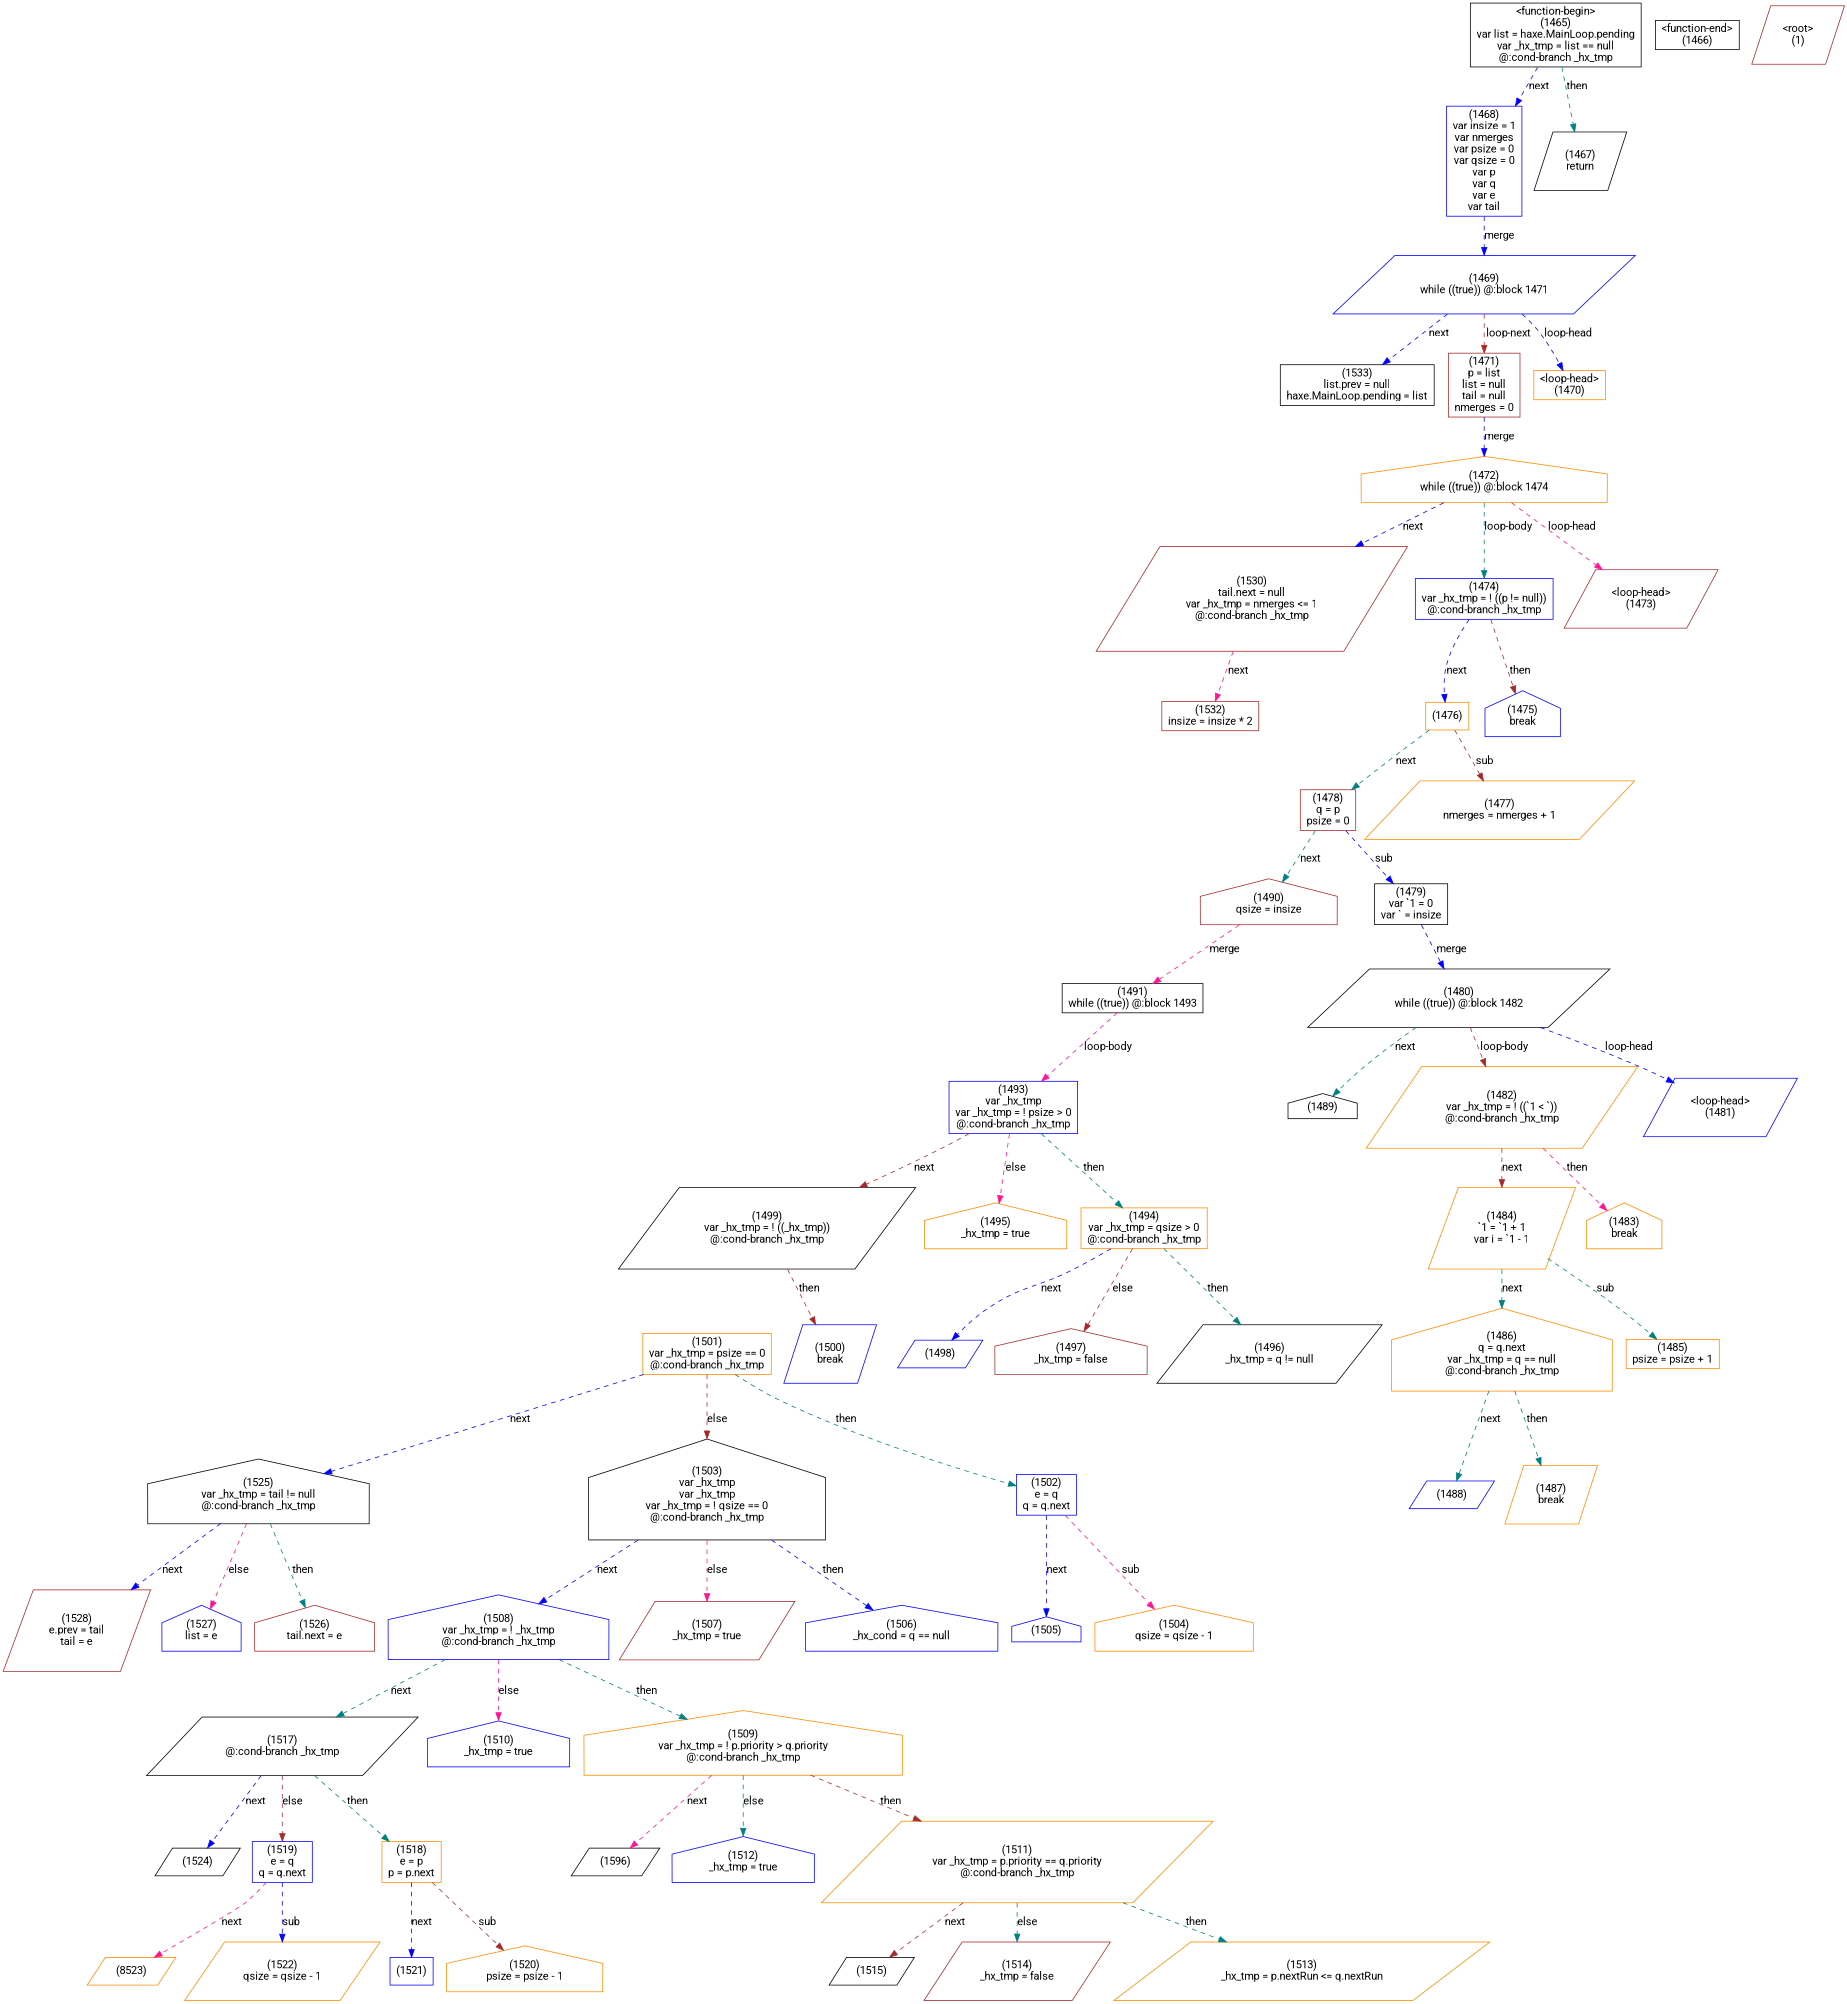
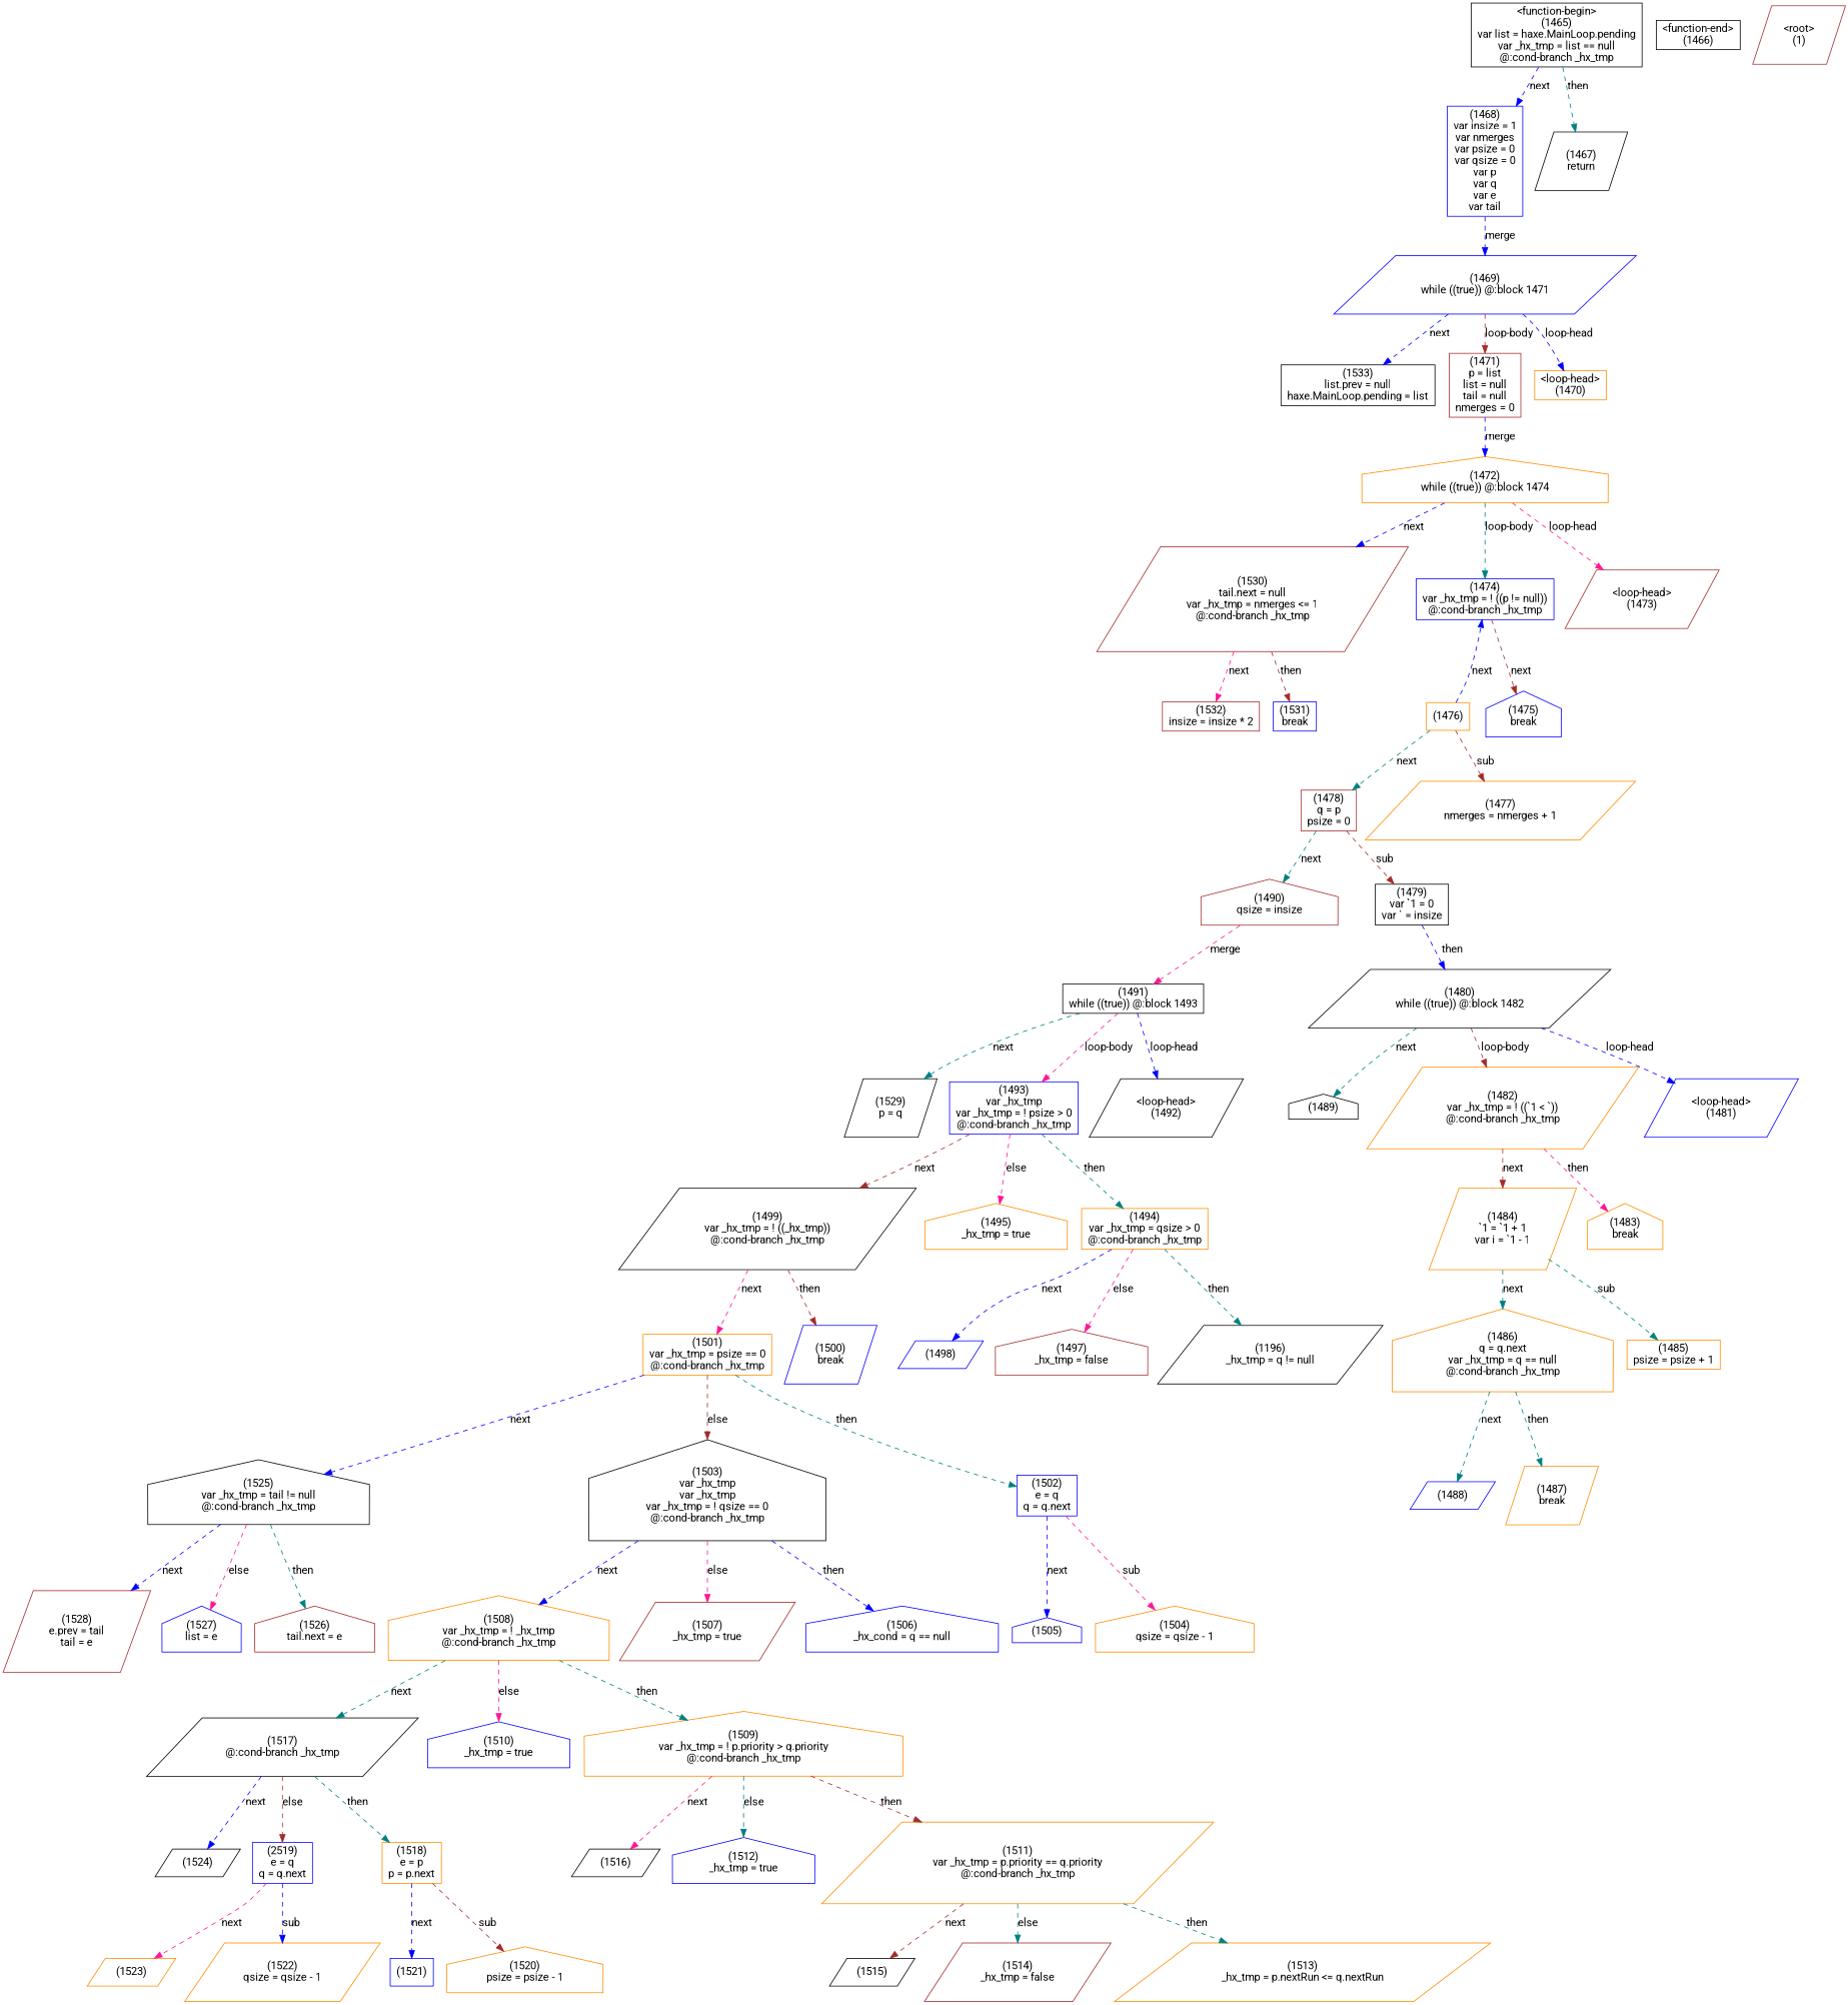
  digraph {
    fontname=Roboto
    node [color=darkorange fontname=Roboto shape=parallelogram]
    edge [color=teal fontname=Roboto style=dashed]
    n1 [color=black label="(1533)\nlist.prev = null\nhaxe.MainLoop.pending = list" shape=box]
    n2 [color=brown label="(1532)\ninsize = insize * 2" shape=box]
+   n3 [color=blue label="(1531)\nbreak" shape=box]
    n4 [color=brown label="(1530)\ntail.next = null\nvar _hx_tmp = nmerges <= 1\n@:cond-branch _hx_tmp"]
+   n5 [color=black label="(1529)\np = q"]
    n6 [color=brown label="(1528)\ne.prev = tail\ntail = e"]
    n7 [color=blue label="(1527)\nlist = e" shape=house]
    n8 [color=brown label="(1526)\ntail.next = e" shape=house]
    n9 [color=black label="(1525)\nvar _hx_tmp = tail != null\n@:cond-branch _hx_tmp" shape=house]
    n10 [color=black label="(1524)"]
-   n11 [label="(8523)"]
+   n11 [label="(1523)"]
    n12 [label="(1522)\nqsize = qsize - 1"]
    n13 [color=blue label="(1521)" shape=box]
    n14 [label="(1520)\npsize = psize - 1" shape=house]
-   n15 [color=blue label="(1519)\ne = q\nq = q.next" shape=box]
+   n15 [color=blue label="(2519)\ne = q\nq = q.next" shape=box]
    n16 [label="(1518)\ne = p\np = p.next" shape=box]
    n17 [color=black label="(1517)\n@:cond-branch _hx_tmp"]
-   n18 [color=black label="(1596)"]
+   n18 [color=black label="(1516)"]
    n19 [color=black label="(1515)"]
    n20 [color=brown label="(1514)\n_hx_tmp = false"]
    n21 [label="(1513)\n_hx_tmp = p.nextRun <= q.nextRun"]
    n22 [color=blue label="(1512)\n_hx_tmp = true" shape=house]
    n23 [label="(1511)\nvar _hx_tmp = p.priority == q.priority\n@:cond-branch _hx_tmp"]
    n24 [color=blue label="(1510)\n_hx_tmp = true" shape=house]
    n25 [label="(1509)\nvar _hx_tmp = ! p.priority > q.priority\n@:cond-branch _hx_tmp" shape=house]
-   n26 [color=blue label="(1508)\nvar _hx_tmp = ! _hx_tmp\n@:cond-branch _hx_tmp" shape=house]
+   n26 [label="(1508)\nvar _hx_tmp = ! _hx_tmp\n@:cond-branch _hx_tmp" shape=house]
    n27 [color=brown label="(1507)\n_hx_tmp = true"]
    n28 [color=blue label="(1506)\n_hx_cond = q == null" shape=house]
    n29 [color=blue label="(1505)" shape=house]
    n30 [label="(1504)\nqsize = qsize - 1" shape=house]
    n31 [color=black label="(1503)\nvar _hx_tmp\nvar _hx_tmp\nvar _hx_tmp = ! qsize == 0\n@:cond-branch _hx_tmp" shape=house]
    n32 [color=blue label="(1502)\ne = q\nq = q.next" shape=box]
    n33 [label="(1501)\nvar _hx_tmp = psize == 0\n@:cond-branch _hx_tmp" shape=box]
    n34 [color=blue label="(1500)\nbreak"]
    n35 [color=black label="(1499)\nvar _hx_tmp = ! ((_hx_tmp))\n@:cond-branch _hx_tmp"]
    n36 [color=blue label="(1498)"]
    n37 [color=brown label="(1497)\n_hx_tmp = false" shape=house]
-   n38 [color=black label="(1496)\n_hx_tmp = q != null"]
+   n38 [color=black label="(1196)\n_hx_tmp = q != null"]
    n39 [label="(1495)\n_hx_tmp = true" shape=house]
    n40 [label="(1494)\nvar _hx_tmp = qsize > 0\n@:cond-branch _hx_tmp" shape=box]
    n41 [color=blue label="(1493)\nvar _hx_tmp\nvar _hx_tmp = ! psize > 0\n@:cond-branch _hx_tmp" shape=box]
+   n42 [color=black label="<loop-head>\n(1492)"]
    n43 [color=black label="(1491)\nwhile ((true)) @:block 1493" shape=box]
    n44 [color=brown label="(1490)\nqsize = insize" shape=house]
    n45 [color=black label="(1489)" shape=house]
    n46 [color=blue label="(1488)"]
    n47 [label="(1487)\nbreak"]
    n48 [label="(1486)\nq = q.next\nvar _hx_tmp = q == null\n@:cond-branch _hx_tmp" shape=house]
    n49 [label="(1485)\npsize = psize + 1" shape=box]
    n50 [label="(1484)\n`1 = `1 + 1\nvar i = `1 - 1"]
    n51 [label="(1483)\nbreak" shape=house]
    n52 [label="(1482)\nvar _hx_tmp = ! ((`1 < `))\n@:cond-branch _hx_tmp"]
    n53 [color=blue label="<loop-head>\n(1481)"]
    n54 [color=black label="(1480)\nwhile ((true)) @:block 1482"]
    n55 [color=black label="(1479)\nvar `1 = 0\nvar ` = insize" shape=box]
    n56 [color=brown label="(1478)\nq = p\npsize = 0" shape=box]
    n57 [label="(1477)\nnmerges = nmerges + 1"]
    n58 [label="(1476)" shape=box]
    n59 [color=blue label="(1475)\nbreak" shape=house]
    n60 [color=blue label="(1474)\nvar _hx_tmp = ! ((p != null))\n@:cond-branch _hx_tmp" shape=box]
    n61 [color=brown label="<loop-head>\n(1473)"]
    n62 [label="(1472)\nwhile ((true)) @:block 1474" shape=house]
    n63 [color=brown label="(1471)\np = list\nlist = null\ntail = null\nnmerges = 0" shape=box]
    n64 [label="<loop-head>\n(1470)" shape=box]
    n65 [color=blue label="(1469)\nwhile ((true)) @:block 1471"]
    n66 [color=blue label="(1468)\nvar insize = 1\nvar nmerges\nvar psize = 0\nvar qsize = 0\nvar p\nvar q\nvar e\nvar tail" shape=box]
    n67 [color=black label="(1467)\nreturn"]
    n68 [color=black label="<function-end>\n(1466)" shape=box]
    n69 [color=black label="<function-begin>\n(1465)\nvar list = haxe.MainLoop.pending\nvar _hx_tmp = list == null\n@:cond-branch _hx_tmp" shape=box]
    n70 [color=brown label="<root>\n(1)"]
    n4 -> n2 [color=deeppink label=next]
+   n4 -> n3 [color=brown label=then]
    n9 -> n6 [color=blue label=next]
    n9 -> n7 [color=deeppink label=else]
    n9 -> n8 [label=then]
    n15 -> n11 [color=deeppink label=next]
    n15 -> n12 [color=blue label=sub]
    n16 -> n13 [color=blue label=next]
    n16 -> n14 [color=brown label=sub]
    n17 -> n10 [color=blue label=next]
    n17 -> n15 [color=brown label=else]
    n17 -> n16 [label=then]
    n23 -> n19 [color=brown label=next]
    n23 -> n20 [label=else]
    n23 -> n21 [label=then]
    n25 -> n18 [color=deeppink label=next]
    n25 -> n22 [label=else]
    n25 -> n23 [color=brown label=then]
    n26 -> n17 [label=next]
    n26 -> n24 [color=deeppink label=else]
    n26 -> n25 [label=then]
    n31 -> n26 [color=blue label=next]
    n31 -> n27 [color=deeppink label=else]
    n31 -> n28 [color=blue label=then]
    n32 -> n29 [color=blue label=next]
    n32 -> n30 [color=deeppink label=sub]
    n33 -> n9 [color=blue label=next]
    n33 -> n31 [color=brown label=else]
    n33 -> n32 [label=then]
+   n35 -> n33 [color=deeppink label=next]
    n35 -> n34 [color=brown label=then]
    n40 -> n36 [color=blue label=next]
-   n40 -> n37 [color=brown label=else]
+   n40 -> n37 [color=deeppink label=else]
    n40 -> n38 [label=then]
    n41 -> n35 [color=brown label=next]
    n41 -> n39 [color=deeppink label=else]
    n41 -> n40 [label=then]
+   n43 -> n5 [label=next]
    n43 -> n41 [color=deeppink label="loop-body"]
+   n43 -> n42 [color=blue label="loop-head"]
    n44 -> n43 [color=deeppink label=merge]
    n48 -> n46 [label=next]
    n48 -> n47 [label=then]
    n50 -> n48 [label=next]
    n50 -> n49 [label=sub]
    n52 -> n50 [color=brown label=next]
    n52 -> n51 [color=deeppink label=then]
    n54 -> n45 [label=next]
    n54 -> n52 [color=brown label="loop-body"]
    n54 -> n53 [color=blue label="loop-head"]
-   n55 -> n54 [color=blue label=merge]
+   n55 -> n54 [color=blue label=then]
    n56 -> n44 [label=next]
-   n56 -> n55 [color=blue label=sub]
+   n56 -> n55 [color=brown label=sub]
    n58 -> n56 [label=next]
    n58 -> n57 [color=brown label=sub]
-   n60 -> n58 [color=blue label=next]
-   n60 -> n59 [color=brown label=then]
+   n58 -> n60 [color=blue label=next]
+   n60 -> n59 [color=brown label=next]
    n62 -> n4 [color=blue label=next]
    n62 -> n60 [label="loop-body"]
    n62 -> n61 [color=deeppink label="loop-head"]
    n63 -> n62 [color=blue label=merge]
    n65 -> n1 [color=blue label=next]
-   n65 -> n63 [color=brown label="loop-next"]
+   n65 -> n63 [color=brown label="loop-body"]
    n65 -> n64 [color=blue label="loop-head"]
    n66 -> n65 [color=blue label=merge]
    n69 -> n66 [color=blue label=next]
    n69 -> n67 [label=then]
  }
